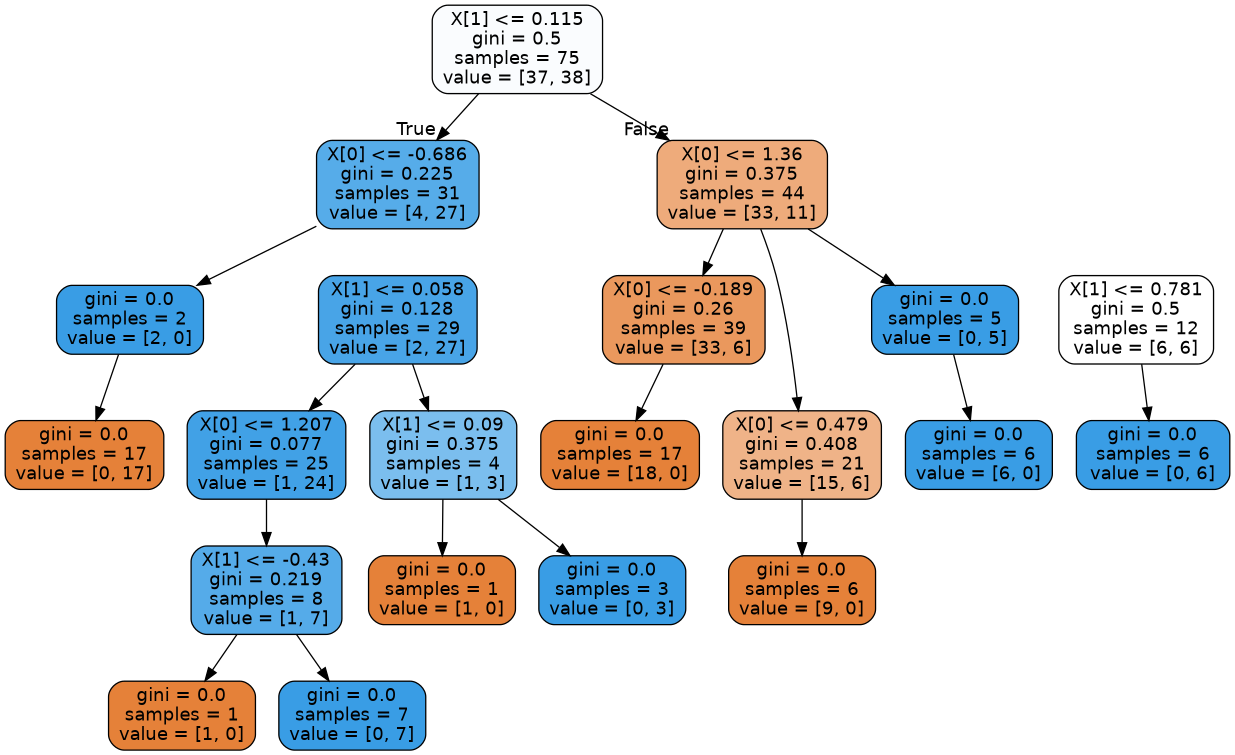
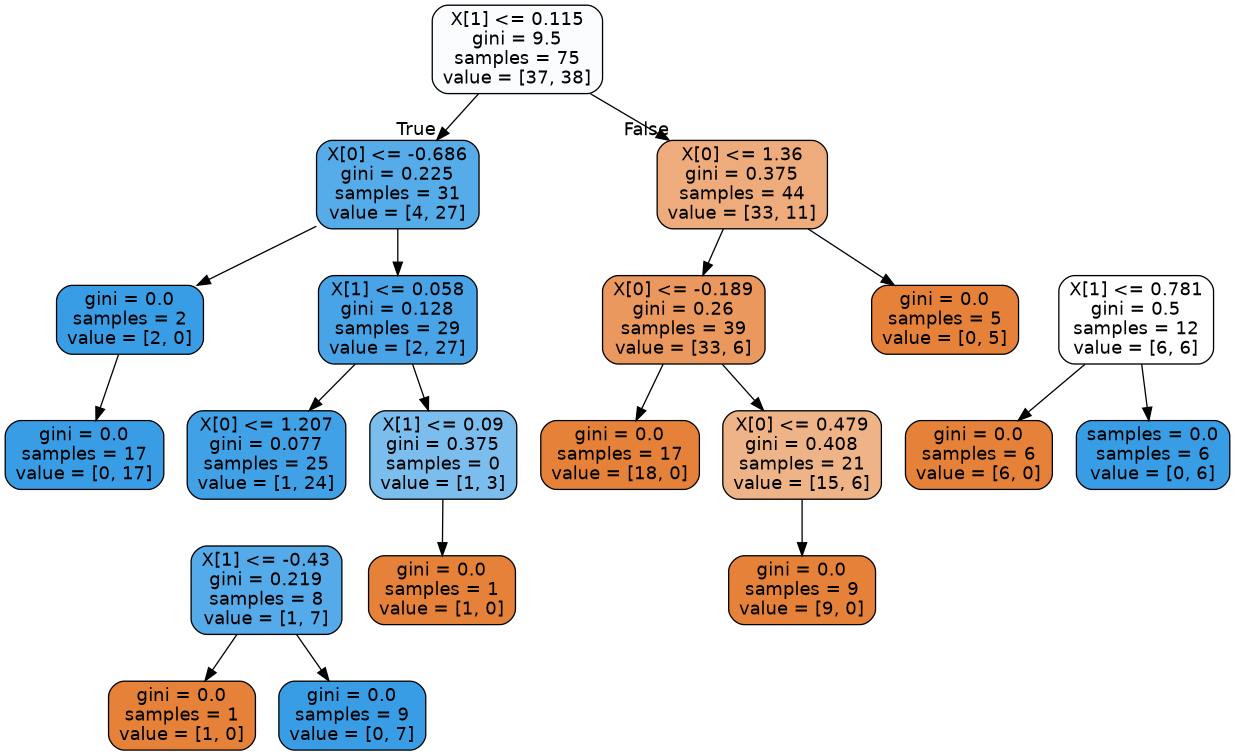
  digraph {
    node [color=black fillcolor="#399de5" fontname=helvetica shape=box style="filled, rounded"]
    edge [fontname=helvetica]
-   n1 [fillcolor="#fafcfe" label="X[1] <= 0.115\ngini = 0.5\nsamples = 75\nvalue = [37, 38]"]
+   n1 [fillcolor="#fafcfe" label="X[1] <= 0.115\ngini = 9.5\nsamples = 75\nvalue = [37, 38]"]
    n2 [fillcolor="#56ace9" label="X[0] <= -0.686\ngini = 0.225\nsamples = 31\nvalue = [4, 27]"]
    n3 [fillcolor="#eeab7b" label="X[0] <= 1.36\ngini = 0.375\nsamples = 44\nvalue = [33, 11]"]
    n4 [label="gini = 0.0\nsamples = 2\nvalue = [2, 0]"]
    n5 [fillcolor="#48a4e7" label="X[1] <= 0.058\ngini = 0.128\nsamples = 29\nvalue = [2, 27]"]
    n6 [fillcolor="#ea985d" label="X[0] <= -0.189\ngini = 0.26\nsamples = 39\nvalue = [33, 6]"]
-   n7 [label="gini = 0.0\nsamples = 5\nvalue = [0, 5]"]
-   n8 [fillcolor="#e58139" label="gini = 0.0\nsamples = 17\nvalue = [0, 17]"]
+   n7 [fillcolor="#e58139" label="gini = 0.0\nsamples = 5\nvalue = [0, 5]"]
+   n8 [label="gini = 0.0\nsamples = 17\nvalue = [0, 17]"]
    n9 [fillcolor="#41a1e6" label="X[0] <= 1.207\ngini = 0.077\nsamples = 25\nvalue = [1, 24]"]
-   n10 [fillcolor="#7bbeee" label="X[1] <= 0.09\ngini = 0.375\nsamples = 4\nvalue = [1, 3]"]
+   n10 [fillcolor="#7bbeee" label="X[1] <= 0.09\ngini = 0.375\nsamples = 0\nvalue = [1, 3]"]
    n11 [fillcolor="#55abe9" label="X[1] <= -0.43\ngini = 0.219\nsamples = 8\nvalue = [1, 7]"]
    n12 [fillcolor="#e58139" label="gini = 0.0\nsamples = 1\nvalue = [1, 0]"]
-   n13 [label="gini = 0.0\nsamples = 3\nvalue = [0, 3]"]
    n14 [fillcolor="#e58139" label="gini = 0.0\nsamples = 1\nvalue = [1, 0]"]
-   n15 [label="gini = 0.0\nsamples = 7\nvalue = [0, 7]"]
+   n15 [label="gini = 0.0\nsamples = 9\nvalue = [0, 7]"]
    n16 [fillcolor="#e58139" label="gini = 0.0\nsamples = 17\nvalue = [18, 0]"]
    n17 [fillcolor="#efb388" label="X[0] <= 0.479\ngini = 0.408\nsamples = 21\nvalue = [15, 6]"]
-   n18 [fillcolor="#e58139" label="gini = 0.0\nsamples = 6\nvalue = [9, 0]"]
+   n18 [fillcolor="#e58139" label="gini = 0.0\nsamples = 9\nvalue = [9, 0]"]
    n19 [fillcolor="#ffffff" label="X[1] <= 0.781\ngini = 0.5\nsamples = 12\nvalue = [6, 6]"]
-   n20 [label="gini = 0.0\nsamples = 6\nvalue = [0, 6]"]
-   n21 [label="gini = 0.0\nsamples = 6\nvalue = [6, 0]"]
+   n20 [label="samples = 0.0\nsamples = 6\nvalue = [0, 6]"]
+   n21 [fillcolor="#e58139" label="gini = 0.0\nsamples = 6\nvalue = [6, 0]"]
    n1 -> n2 [headlabel=True labelangle=45 labeldistance=2.5]
    n1 -> n3 [headlabel=False labelangle=-45 labeldistance=2.5]
    n2 -> n4
+   n2 -> n5
    n3 -> n6
    n3 -> n7
    n4 -> n8
    n5 -> n9
    n5 -> n10
    n6 -> n16
-   n3 -> n17
-   n9 -> n11
+   n6 -> n17
    n10 -> n12
-   n10 -> n13
    n11 -> n14
    n11 -> n15
    n17 -> n18
    n19 -> n20
-   n7 -> n21
+   n19 -> n21
  }
